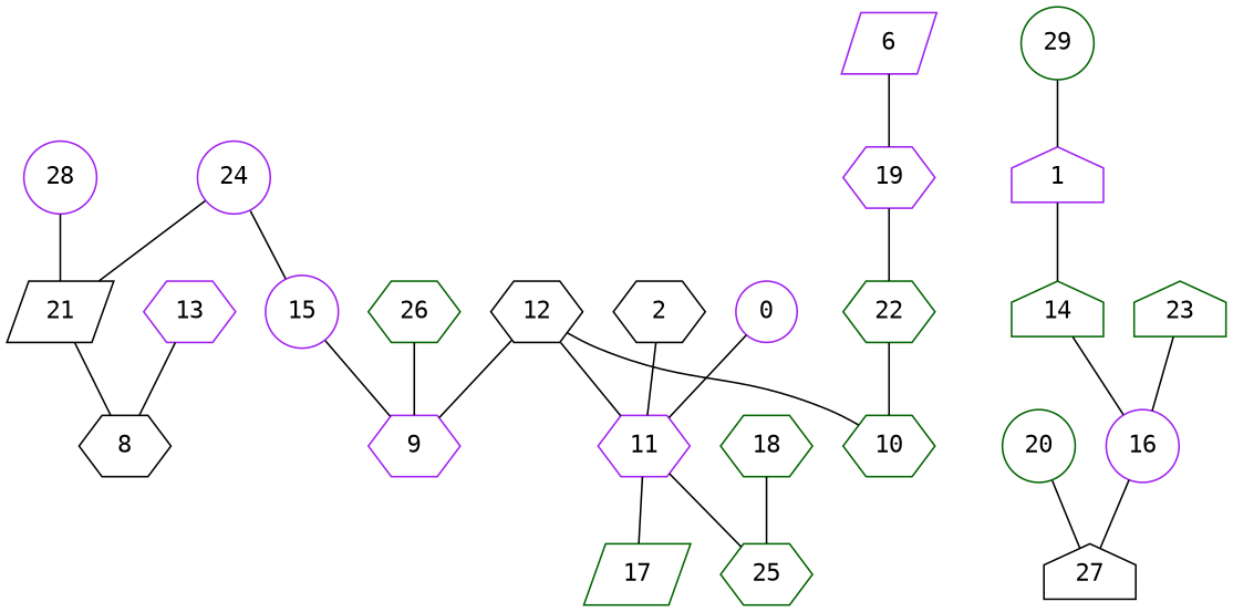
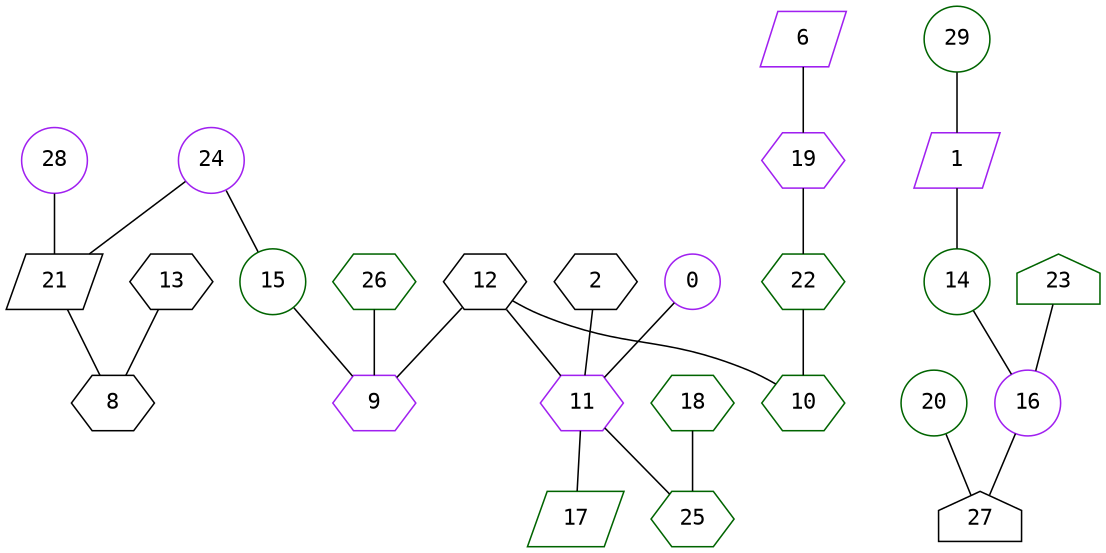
  graph {
    fontname="DejaVu Sans Mono"
    node [color=purple fontname="DejaVu Sans Mono" shape=hexagon]
    edge [fontname="DejaVu Sans Mono"]
    24 [shape=circle]
    21 [color=black shape=parallelogram]
-   15 [shape=circle]
+   15 [color=darkgreen shape=circle]
    8 [color=black]
    9
    17 [color=darkgreen shape=parallelogram]
    11
    25 [color=darkgreen]
    2 [color=black]
    20 [color=darkgreen shape=circle]
    27 [color=black shape=house]
    12 [color=black]
    10 [color=darkgreen]
    6 [shape=parallelogram]
    19
    22 [color=darkgreen]
    0 [shape=circle]
-   13
+   13 [color=black]
    16 [shape=circle]
    29 [color=darkgreen shape=circle]
-   1 [shape=house]
-   14 [color=darkgreen shape=house]
+   1 [shape=parallelogram]
+   14 [color=darkgreen shape=circle]
    26 [color=darkgreen]
    18 [color=darkgreen]
    28 [shape=circle]
    23 [color=darkgreen shape=house]
    24 -- 21
    24 -- 15
    21 -- 8
    15 -- 9
    11 -- 17
    11 -- 25
    2 -- 11
    20 -- 27
    12 -- 9
    12 -- 11
    12 -- 10
    6 -- 19
    19 -- 22
    22 -- 10
    0 -- 11
    13 -- 8
    16 -- 27
    29 -- 1
    1 -- 14
    14 -- 16
    26 -- 9
    18 -- 25
    28 -- 21
    23 -- 16
  }
